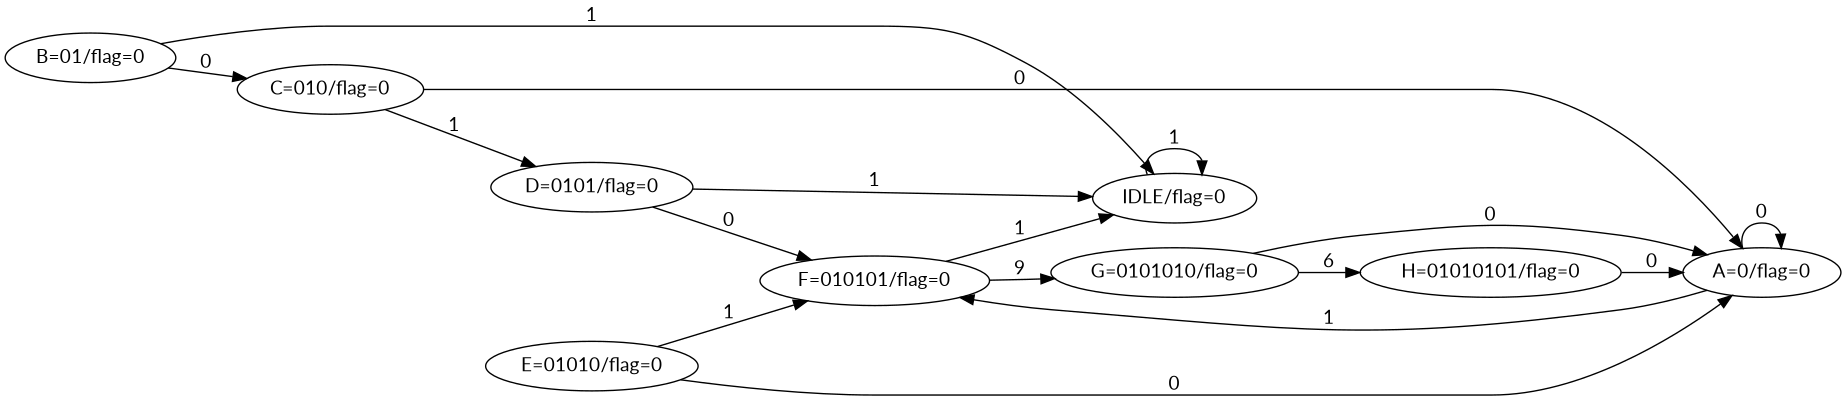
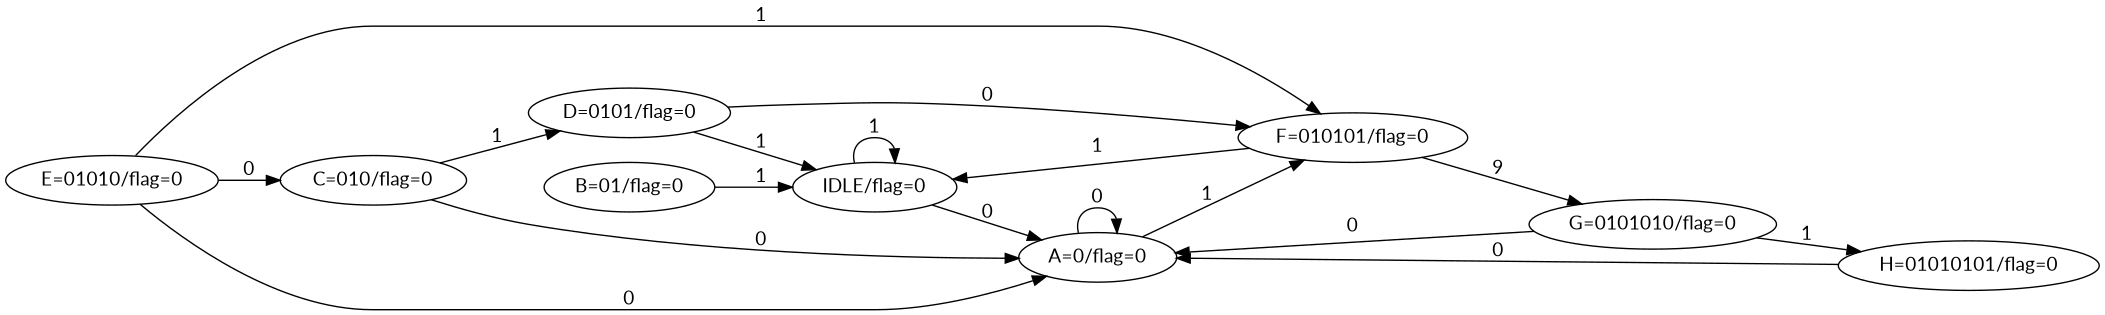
  digraph {
    fontname=Lato
    rankdir=LR
    node [fontname=Lato]
    edge [fontname=Lato]
    "IDLE/flag=0"
    "A=0/flag=0"
    "F=010101/flag=0"
    "B=01/flag=0"
    "C=010/flag=0"
    "D=0101/flag=0"
    "E=01010/flag=0"
    "G=0101010/flag=0"
    "H=01010101/flag=0"
    "IDLE/flag=0" -> "IDLE/flag=0" [label=1]
+   "IDLE/flag=0" -> "A=0/flag=0" [label=0]
    "A=0/flag=0" -> "A=0/flag=0" [label=0]
    "A=0/flag=0" -> "F=010101/flag=0" [label=1]
    "F=010101/flag=0" -> "IDLE/flag=0" [label=1]
    "F=010101/flag=0" -> "G=0101010/flag=0" [label=9]
    "B=01/flag=0" -> "IDLE/flag=0" [label=1]
-   "B=01/flag=0" -> "C=010/flag=0" [label=0]
+   "E=01010/flag=0" -> "C=010/flag=0" [label=0]
    "C=010/flag=0" -> "A=0/flag=0" [label=0]
    "C=010/flag=0" -> "D=0101/flag=0" [label=1]
    "D=0101/flag=0" -> "IDLE/flag=0" [label=1]
    "D=0101/flag=0" -> "F=010101/flag=0" [label=0]
    "E=01010/flag=0" -> "A=0/flag=0" [label=0]
    "E=01010/flag=0" -> "F=010101/flag=0" [label=1]
    "G=0101010/flag=0" -> "A=0/flag=0" [label=0]
-   "G=0101010/flag=0" -> "H=01010101/flag=0" [label=6]
+   "G=0101010/flag=0" -> "H=01010101/flag=0" [label=1]
    "H=01010101/flag=0" -> "A=0/flag=0" [label=0]
  }
